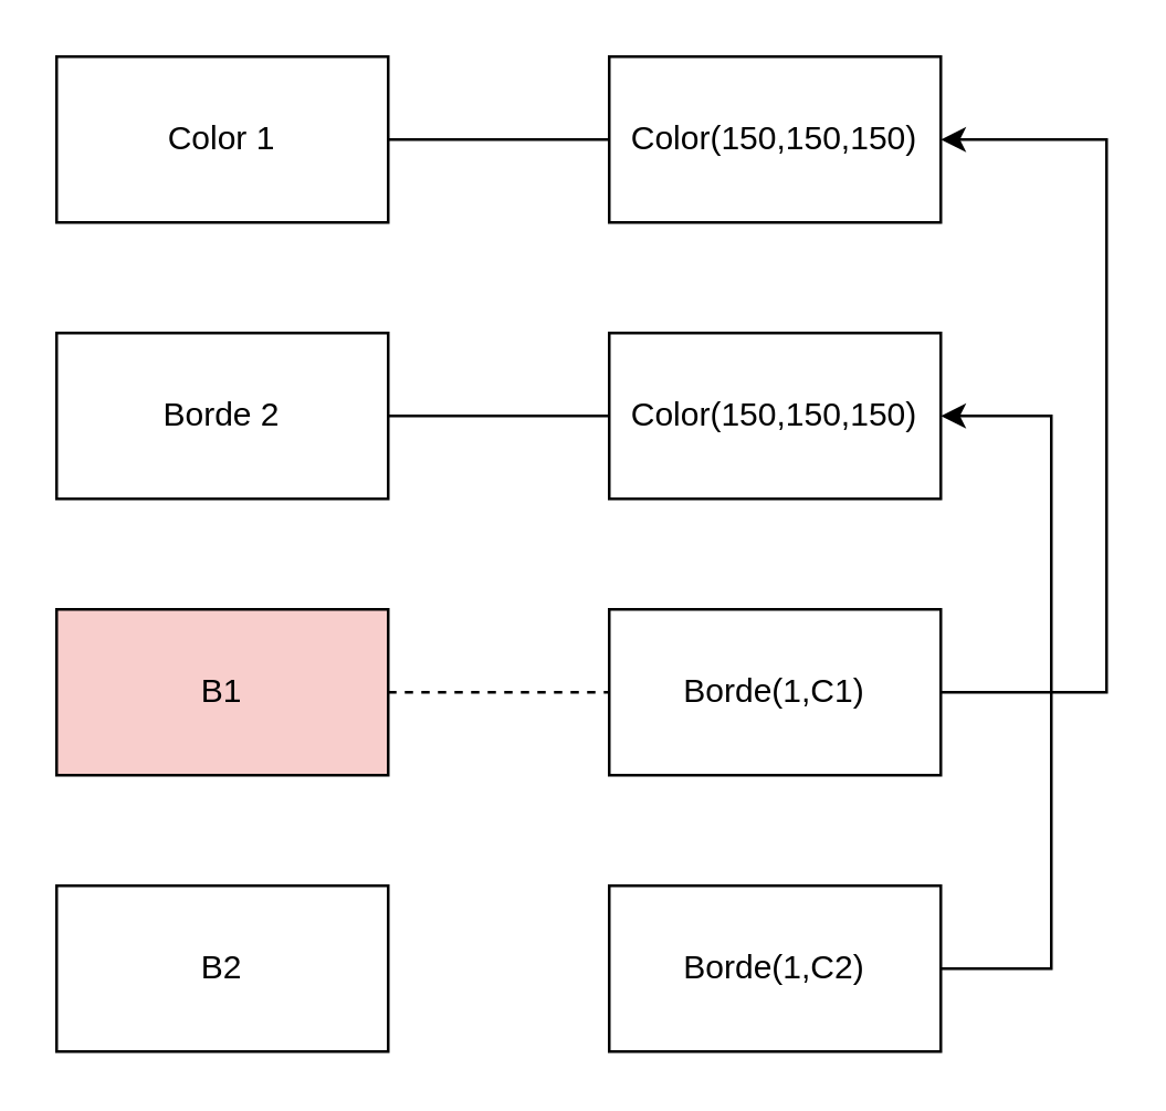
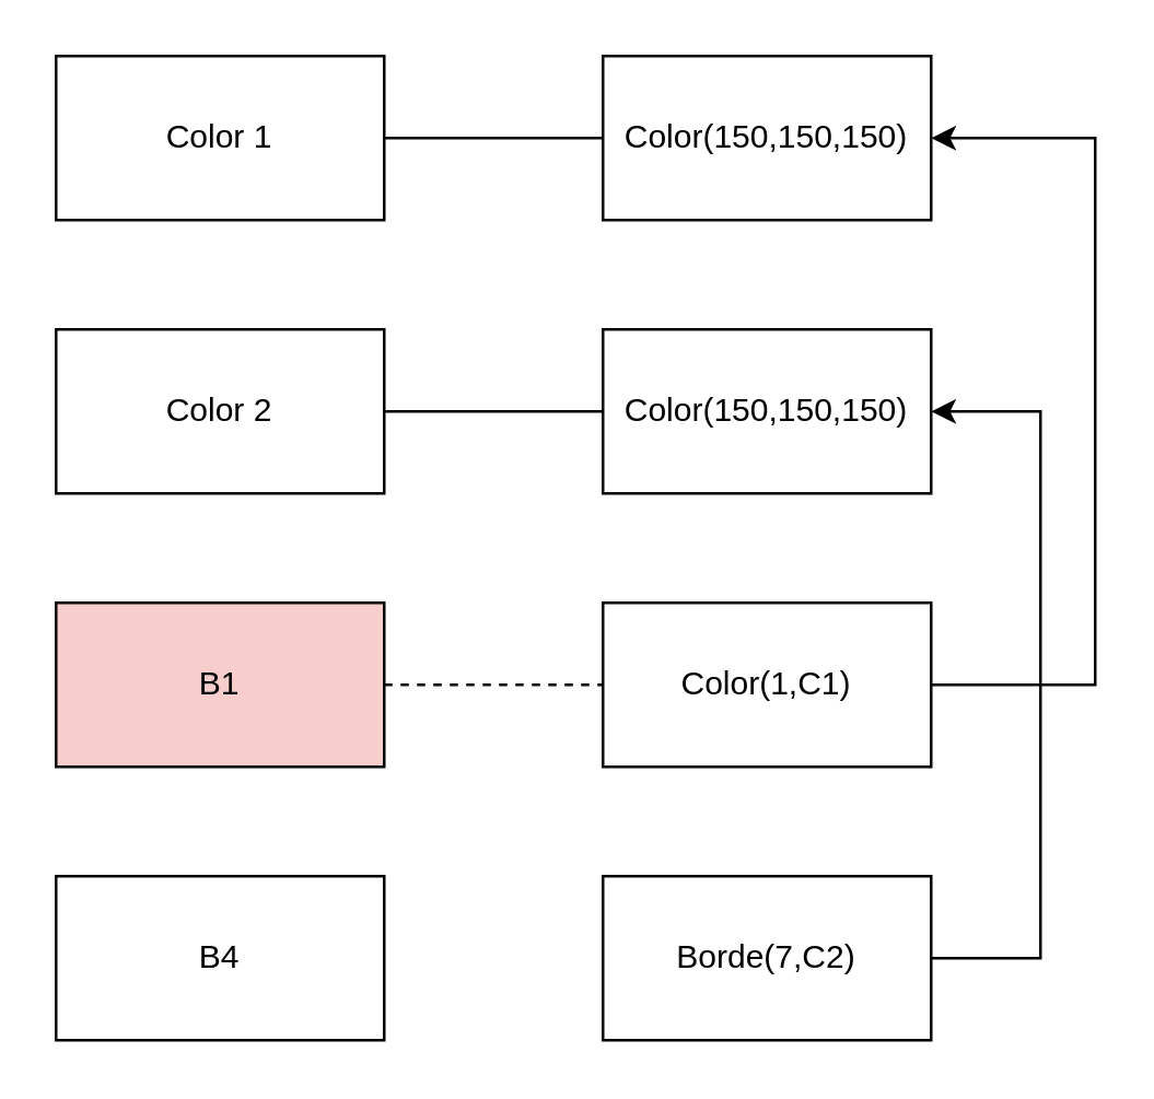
  <mxCell id="0" />
  <mxCell id="1" parent="0" />
  <mxCell id="2" value="Color 1" style="rounded=0;whiteSpace=wrap;html=1;" vertex="1" parent="1"><mxGeometry x="20" y="20" width="120" height="60" as="geometry" /></mxCell>
  <mxCell id="3" value="" style="endArrow=none;html=1;rounded=0;exitX=1;exitY=0.5;exitDx=0;exitDy=0;" edge="1" parent="1" source="2" target="4"><mxGeometry width="50" height="50" relative="1" as="geometry"><mxPoint x="260" y="270" as="sourcePoint" /><mxPoint x="260" y="120" as="targetPoint" /></mxGeometry></mxCell>
  <mxCell id="4" value="Color(150,150,150)" style="rounded=0;whiteSpace=wrap;html=1;" vertex="1" parent="1"><mxGeometry x="220" y="20" width="120" height="60" as="geometry" /></mxCell>
- <mxCell id="5" value="Borde 2" style="rounded=0;whiteSpace=wrap;html=1;" vertex="1" parent="1"><mxGeometry x="20" y="120" width="120" height="60" as="geometry" /></mxCell>
+ <mxCell id="5" value="Color 2" style="rounded=0;whiteSpace=wrap;html=1;" vertex="1" parent="1"><mxGeometry x="20" y="120" width="120" height="60" as="geometry" /></mxCell>
  <mxCell id="6" value="" style="endArrow=none;html=1;rounded=0;exitX=1;exitY=0.5;exitDx=0;exitDy=0;" edge="1" parent="1" source="5" target="7"><mxGeometry width="50" height="50" relative="1" as="geometry"><mxPoint x="260" y="270" as="sourcePoint" /><mxPoint x="230" y="240" as="targetPoint" /></mxGeometry></mxCell>
  <mxCell id="7" value="Color(150,150,150)" style="rounded=0;whiteSpace=wrap;html=1;" vertex="1" parent="1"><mxGeometry x="220" y="120" width="120" height="60" as="geometry" /></mxCell>
  <mxCell id="8" value="B1" style="rounded=0;whiteSpace=wrap;html=1;fillColor=#f8cecc;" vertex="1" parent="1"><mxGeometry x="20" y="220" width="120" height="60" as="geometry" /></mxCell>
  <mxCell id="9" value="" style="endArrow=classic;html=1;rounded=0;exitX=1;exitY=0.5;exitDx=0;exitDy=0;entryX=1;entryY=0.5;entryDx=0;entryDy=0;" edge="1" parent="1" source="10" target="4"><mxGeometry width="50" height="50" relative="1" as="geometry"><mxPoint x="260" y="270" as="sourcePoint" /><mxPoint x="310" y="220" as="targetPoint" /><Array as="points"><mxPoint x="400" y="250" /><mxPoint x="400" y="210" /><mxPoint x="400" y="170" /><mxPoint x="400" y="110" /><mxPoint x="400" y="50" /></Array></mxGeometry></mxCell>
- <mxCell id="10" value="Borde(1,C1)" style="rounded=0;whiteSpace=wrap;html=1;" vertex="1" parent="1"><mxGeometry x="220" y="220" width="120" height="60" as="geometry" /></mxCell>
+ <mxCell id="10" value="Color(1,C1)" style="rounded=0;whiteSpace=wrap;html=1;" vertex="1" parent="1"><mxGeometry x="220" y="220" width="120" height="60" as="geometry" /></mxCell>
  <mxCell id="11" value="" style="endArrow=none;html=1;rounded=0;exitX=1;exitY=0.5;exitDx=0;exitDy=0;entryX=0;entryY=0.5;entryDx=0;entryDy=0;dashed=1;" edge="1" parent="1" source="8" target="10"><mxGeometry width="50" height="50" relative="1" as="geometry"><mxPoint x="260" y="270" as="sourcePoint" /><mxPoint x="310" y="220" as="targetPoint" /></mxGeometry></mxCell>
- <mxCell id="12" value="B2" style="rounded=0;whiteSpace=wrap;html=1;" vertex="1" parent="1"><mxGeometry x="20" y="320" width="120" height="60" as="geometry" /></mxCell>
- <mxCell id="13" value="Borde(1,C2)" style="rounded=0;whiteSpace=wrap;html=1;" vertex="1" parent="1"><mxGeometry x="220" y="320" width="120" height="60" as="geometry" /></mxCell>
+ <mxCell id="12" value="B4" style="rounded=0;whiteSpace=wrap;html=1;" vertex="1" parent="1"><mxGeometry x="20" y="320" width="120" height="60" as="geometry" /></mxCell>
+ <mxCell id="13" value="Borde(7,C2)" style="rounded=0;whiteSpace=wrap;html=1;" vertex="1" parent="1"><mxGeometry x="220" y="320" width="120" height="60" as="geometry" /></mxCell>
  <mxCell id="14" value="" style="endArrow=classic;html=1;rounded=0;exitX=1;exitY=0.5;exitDx=0;exitDy=0;entryX=1;entryY=0.5;entryDx=0;entryDy=0;" edge="1" parent="1" source="13" target="7"><mxGeometry width="50" height="50" relative="1" as="geometry"><mxPoint x="260" y="300" as="sourcePoint" /><mxPoint x="380" y="90" as="targetPoint" /><Array as="points"><mxPoint x="380" y="350" /><mxPoint x="380" y="150" /></Array></mxGeometry></mxCell>
